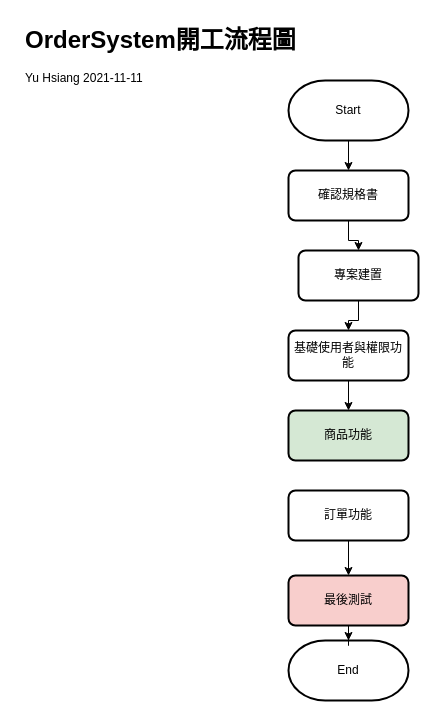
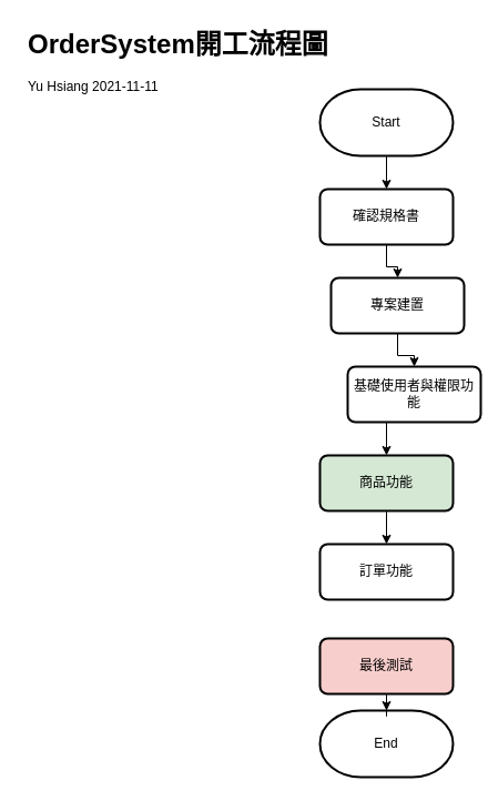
  <mxCell id="0" />
  <mxCell id="1" parent="0" />
  <mxCell id="2" style="edgeStyle=orthogonalEdgeStyle;rounded=0;orthogonalLoop=1;jettySize=auto;html=1;exitX=0.5;exitY=1;exitDx=0;exitDy=0;exitPerimeter=0;entryX=0.5;entryY=0;entryDx=0;entryDy=0;" edge="1" parent="1" source="3" target="15"><mxGeometry relative="1" as="geometry" /></mxCell>
  <mxCell id="3" value="Start" style="strokeWidth=2;html=1;shape=mxgraph.flowchart.terminator;whiteSpace=wrap;" parent="1" vertex="1"><mxGeometry x="288" y="80" width="120" height="60" as="geometry" /></mxCell>
  <mxCell id="4" style="edgeStyle=orthogonalEdgeStyle;rounded=0;orthogonalLoop=1;jettySize=auto;html=1;exitX=0.5;exitY=1;exitDx=0;exitDy=0;" edge="1" parent="1" source="5" target="9"><mxGeometry relative="1" as="geometry" /></mxCell>
  <mxCell id="5" value="專案建置" style="rounded=1;whiteSpace=wrap;html=1;absoluteArcSize=1;arcSize=14;strokeWidth=2;" parent="1" vertex="1"><mxGeometry x="298" y="250" width="120" height="50" as="geometry" /></mxCell>
  <mxCell id="6" value="End" style="strokeWidth=2;html=1;shape=mxgraph.flowchart.terminator;whiteSpace=wrap;" parent="1" vertex="1"><mxGeometry x="288" y="640" width="120" height="60" as="geometry" /></mxCell>
  <mxCell id="7" value="&lt;h1&gt;OrderSystem開工流程圖&lt;/h1&gt;&lt;div&gt;Yu Hsiang 2021-11-11&lt;/div&gt;" style="text;html=1;strokeColor=none;fillColor=none;spacing=5;spacingTop=-20;whiteSpace=wrap;overflow=hidden;rounded=0;" parent="1" vertex="1"><mxGeometry x="20" y="20" width="310" height="120" as="geometry" /></mxCell>
  <mxCell id="8" style="edgeStyle=orthogonalEdgeStyle;rounded=0;orthogonalLoop=1;jettySize=auto;html=1;exitX=0.5;exitY=1;exitDx=0;exitDy=0;entryX=0.5;entryY=0;entryDx=0;entryDy=0;" edge="1" parent="1" source="9" target="11"><mxGeometry relative="1" as="geometry" /></mxCell>
- <mxCell id="9" value="基礎使用者與權限功能" style="rounded=1;whiteSpace=wrap;html=1;absoluteArcSize=1;arcSize=14;strokeWidth=2;" vertex="1" parent="1"><mxGeometry x="288" y="330" width="120" height="50" as="geometry" /></mxCell>
+ <mxCell id="9" value="基礎使用者與權限功能" style="rounded=1;whiteSpace=wrap;html=1;absoluteArcSize=1;arcSize=14;strokeWidth=2;" vertex="1" parent="1"><mxGeometry x="313" y="330" width="120" height="50" as="geometry" /></mxCell>
+ <mxCell id="10" style="edgeStyle=orthogonalEdgeStyle;rounded=0;orthogonalLoop=1;jettySize=auto;html=1;exitX=0.5;exitY=1;exitDx=0;exitDy=0;entryX=0.5;entryY=0;entryDx=0;entryDy=0;" edge="1" parent="1" source="11" target="13"><mxGeometry relative="1" as="geometry" /></mxCell>
  <mxCell id="11" value="商品功能" style="rounded=1;whiteSpace=wrap;html=1;absoluteArcSize=1;arcSize=14;strokeWidth=2;fillColor=#d5e8d4;" vertex="1" parent="1"><mxGeometry x="288" y="410" width="120" height="50" as="geometry" /></mxCell>
- <mxCell id="12" style="edgeStyle=orthogonalEdgeStyle;rounded=0;orthogonalLoop=1;jettySize=auto;html=1;exitX=0.5;exitY=1;exitDx=0;exitDy=0;" edge="1" parent="1" source="13" target="17"><mxGeometry relative="1" as="geometry" /></mxCell>
  <mxCell id="13" value="訂單功能" style="rounded=1;whiteSpace=wrap;html=1;absoluteArcSize=1;arcSize=14;strokeWidth=2;" vertex="1" parent="1"><mxGeometry x="288" y="490" width="120" height="50" as="geometry" /></mxCell>
  <mxCell id="14" style="edgeStyle=orthogonalEdgeStyle;rounded=0;orthogonalLoop=1;jettySize=auto;html=1;exitX=0.5;exitY=1;exitDx=0;exitDy=0;" edge="1" parent="1" source="15" target="5"><mxGeometry relative="1" as="geometry" /></mxCell>
  <mxCell id="15" value="確認規格書" style="rounded=1;whiteSpace=wrap;html=1;absoluteArcSize=1;arcSize=14;strokeWidth=2;" vertex="1" parent="1"><mxGeometry x="288" y="170" width="120" height="50" as="geometry" /></mxCell>
  <mxCell id="16" style="edgeStyle=orthogonalEdgeStyle;rounded=0;orthogonalLoop=1;jettySize=auto;html=1;exitX=0.5;exitY=1;exitDx=0;exitDy=0;" edge="1" parent="1" source="17" target="6"><mxGeometry relative="1" as="geometry" /></mxCell>
  <mxCell id="17" value="最後測試" style="rounded=1;whiteSpace=wrap;html=1;absoluteArcSize=1;arcSize=14;strokeWidth=2;fillColor=#f8cecc;" vertex="1" parent="1"><mxGeometry x="288" y="575" width="120" height="50" as="geometry" /></mxCell>
